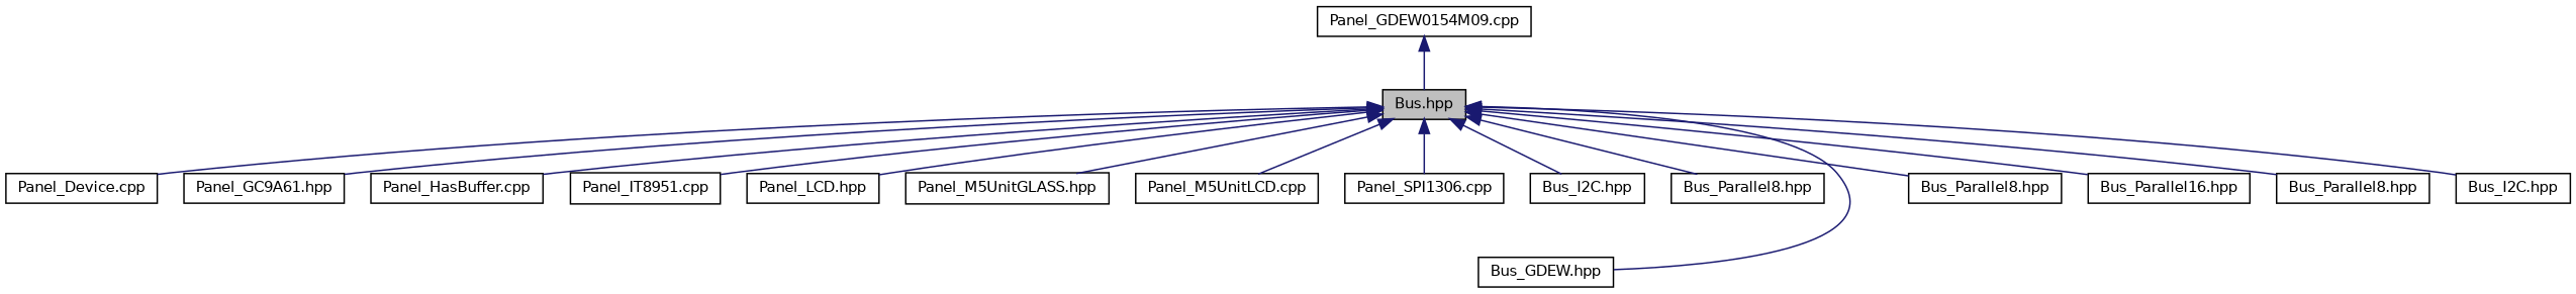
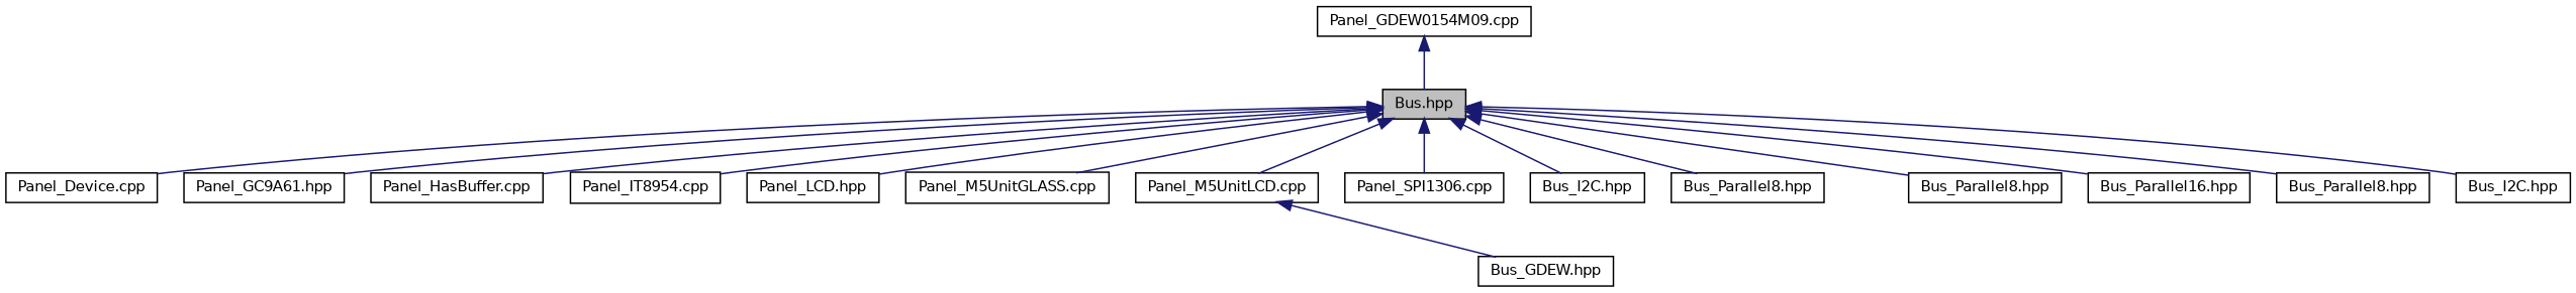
  digraph {
    node [color=black fillcolor=white fontname=Helvetica fontsize=10 shape=record style=filled]
    edge [color=midnightblue dir=back fontname=Helvetica fontsize=10 labelfontname=Helvetica labelfontsize=10 style=solid]
    n1 [fillcolor=grey75 fontcolor=black height=0.2 label="Bus.hpp" width=0.4]
    n2 [height=0.2 label="Panel_Device.cpp" width=0.4]
    n3 [height=0.2 label="Panel_GC9A61.hpp" width=0.4]
    n4 [height=0.2 label="Panel_HasBuffer.cpp" width=0.4]
-   n5 [height=0.2 label="Panel_IT8951.cpp" width=0.4]
+   n5 [height=0.2 label="Panel_IT8954.cpp" width=0.4]
    n6 [height=0.2 label="Panel_LCD.hpp" width=0.4]
-   n7 [height=0.2 label="Panel_M5UnitGLASS.hpp" width=0.4]
+   n7 [height=0.2 label="Panel_M5UnitGLASS.cpp" width=0.4]
    n8 [height=0.2 label="Panel_M5UnitLCD.cpp" width=0.4]
    n9 [height=0.2 label="Panel_SPI1306.cpp" width=0.4]
    n10 [height=0.2 label="Bus_I2C.hpp" width=0.4]
    n11 [height=0.2 label="Bus_Parallel8.hpp" width=0.4]
    n12 [height=0.2 label="Bus_GDEW.hpp" width=0.4]
    n13 [height=0.2 label="Bus_Parallel8.hpp" width=0.4]
    n14 [height=0.2 label="Bus_Parallel16.hpp" width=0.4]
    n15 [height=0.2 label="Bus_Parallel8.hpp" width=0.4]
    n16 [height=0.2 label="Bus_I2C.hpp" width=0.4]
    n17 [height=0.2 label="Panel_GDEW0154M09.cpp" width=0.4]
    n1 -> n2
    n1 -> n3
    n1 -> n4
    n1 -> n5
    n1 -> n6
    n1 -> n7
    n1 -> n8
    n1 -> n9
    n1 -> n10
    n1 -> n11
-   n1 -> n12
+   n8 -> n12
    n1 -> n13
    n1 -> n14
    n1 -> n15
    n1 -> n16
    n17 -> n1
  }
